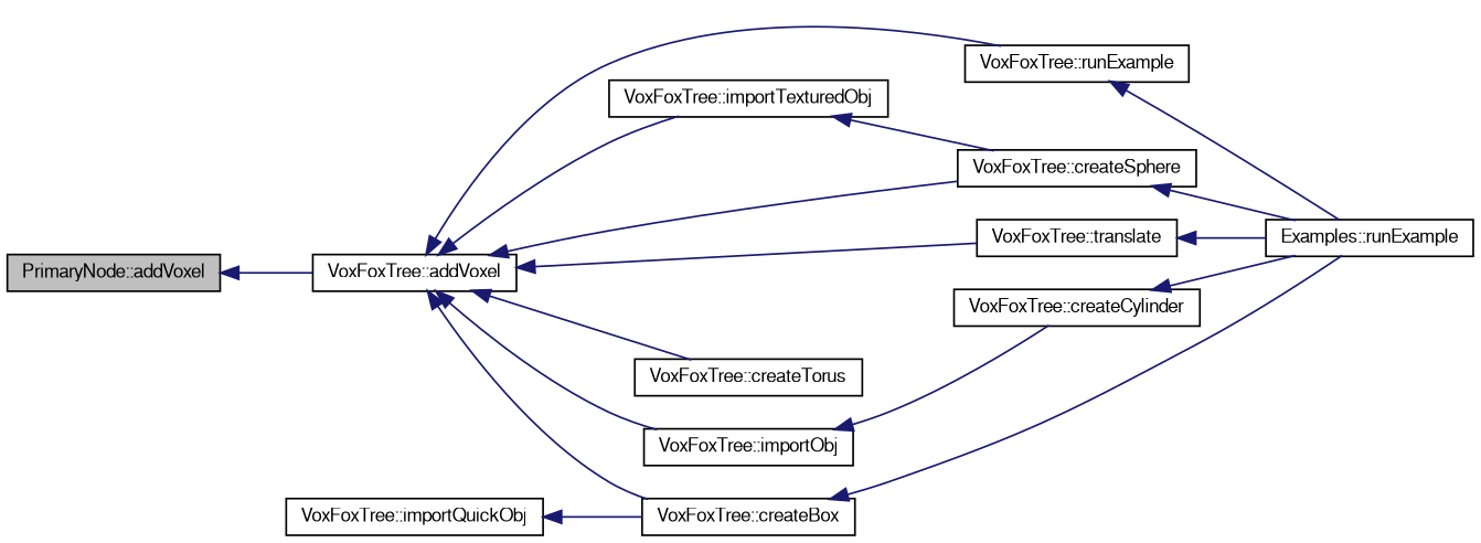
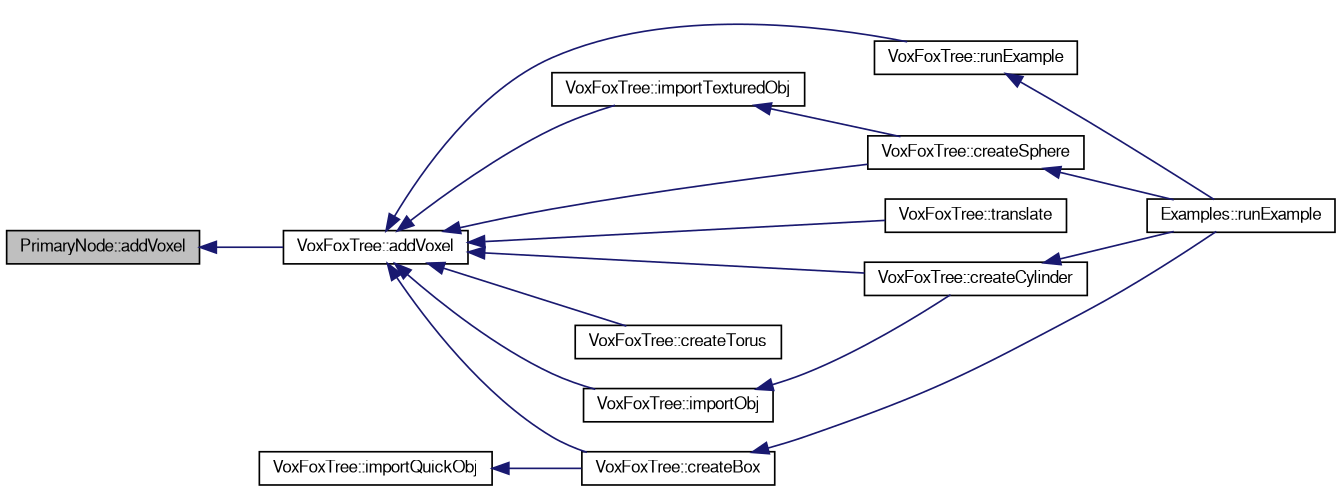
  digraph {
    rankdir=LR
    node [color=black fillcolor=white fontname=FreeSans fontsize=10 shape=record style=filled]
    edge [color=midnightblue dir=back fontname=FreeSans fontsize=10 labelfontname=FreeSans labelfontsize=10 style=solid]
    n1 [fillcolor=grey75 fontcolor=black height=0.2 label="PrimaryNode::addVoxel" width=0.4]
    n2 [height=0.2 label="VoxFoxTree::addVoxel" width=0.4]
    n3 [height=0.2 label="VoxFoxTree::runExample" width=0.4]
    n4 [height=0.2 label="VoxFoxTree::translate" width=0.4]
    n5 [height=0.2 label="VoxFoxTree::createCylinder" width=0.4]
    n6 [height=0.2 label="VoxFoxTree::createSphere" width=0.4]
    n7 [height=0.2 label="VoxFoxTree::createTorus" width=0.4]
    n8 [height=0.2 label="VoxFoxTree::createBox" width=0.4]
    n9 [height=0.2 label="VoxFoxTree::importObj" width=0.4]
    n10 [height=0.2 label="VoxFoxTree::importTexturedObj" width=0.4]
    n11 [height=0.2 label="Examples::runExample" width=0.4]
    n12 [height=0.2 label="VoxFoxTree::importQuickObj" width=0.4]
    n1 -> n2
    n2 -> n3
    n2 -> n4
+   n2 -> n5
    n2 -> n6
    n2 -> n7
    n2 -> n8
    n2 -> n9
    n2 -> n10
    n3 -> n11
-   n4 -> n11
    n5 -> n11
    n6 -> n11
    n8 -> n11
    n9 -> n5
    n10 -> n6
    n12 -> n8
  }
